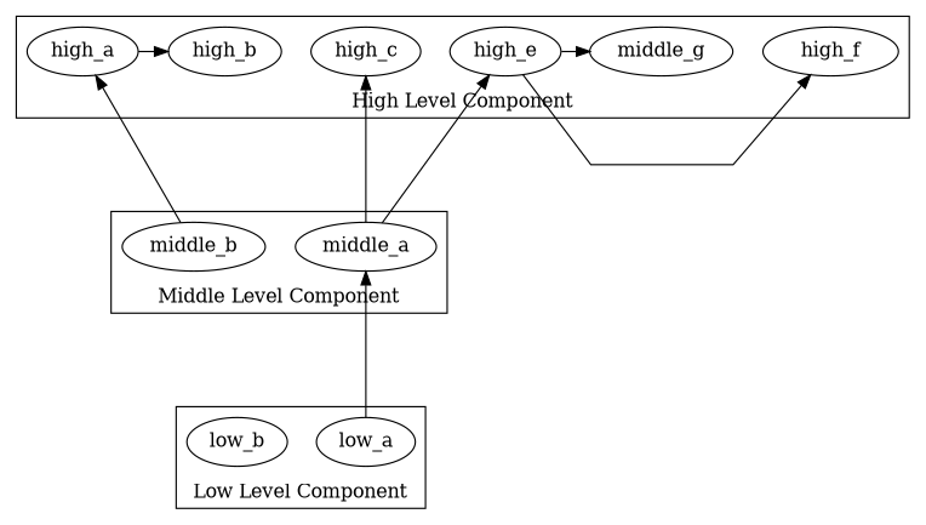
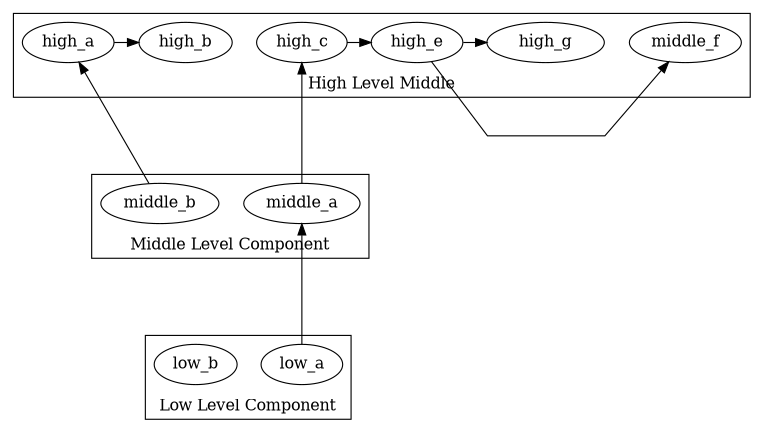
  digraph {
    TBbalance=min
    compound=true
    concentrate=true
    fixedsize=false
    newrank=false
    nodesep=.3
    rankdir=BT
    ranksep=1.5
    splines=polyline
    low_a
    low_b
    middle_a
    middle_b
    high_a
    high_b
    high_c
-   high_f
+   high_f [label=middle_f]
    high_e
-   high_g [label=middle_g]
+   high_g
    subgraph cluster_1 {
      label="Low Level Component"
      rank=source
      low_a
      low_b
    }
    subgraph cluster_2 {
      label="Middle Level Component"
      rank=source
      middle_a
      middle_b
    }
    subgraph cluster_3 {
-     label="High Level Component"
+     label="High Level Middle"
      rank=source
      high_a
      high_b
      high_c
      high_f
      high_e
      high_g
    }
    low_a -> middle_a
    middle_a -> high_c
    middle_b -> high_a
    high_a -> high_b
-   middle_a -> high_e
+   high_c -> high_e
    high_e -> high_f
    high_e -> high_g
  }
